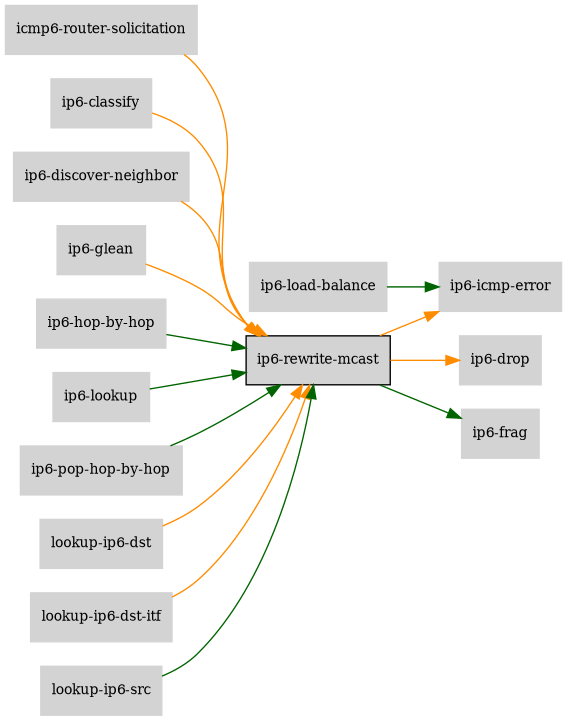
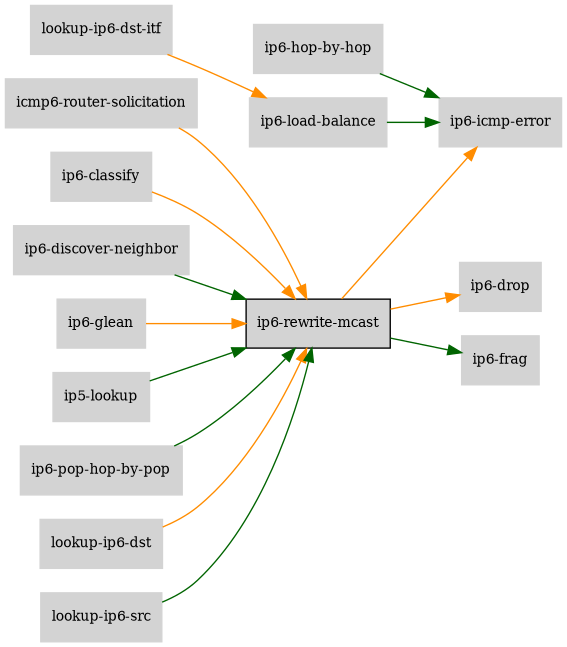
  digraph {
    rankdir=LR
    node [color=lightgray fillcolor=lightgray fontcolor=black fontsize=10 shape=box style=filled]
    edge [color=darkorange fontsize=8]
    "ip6-rewrite-mcast" [color=black]
    "ip6-drop"
    "ip6-icmp-error"
    "ip6-frag"
    "icmp6-router-solicitation"
    "ip6-classify"
    "ip6-discover-neighbor"
    "ip6-glean"
    "ip6-hop-by-hop"
    "ip6-load-balance"
-   "ip6-lookup"
-   "ip6-pop-hop-by-hop"
+   "ip6-lookup" [label="ip5-lookup"]
+   "ip6-pop-hop-by-hop" [label="ip6-pop-hop-by-pop"]
    "lookup-ip6-dst"
    "lookup-ip6-dst-itf"
    "lookup-ip6-src"
    "ip6-rewrite-mcast" -> "ip6-drop"
    "ip6-rewrite-mcast" -> "ip6-icmp-error"
    "ip6-rewrite-mcast" -> "ip6-frag" [color=darkgreen]
    "icmp6-router-solicitation" -> "ip6-rewrite-mcast"
    "ip6-classify" -> "ip6-rewrite-mcast"
-   "ip6-discover-neighbor" -> "ip6-rewrite-mcast"
+   "ip6-discover-neighbor" -> "ip6-rewrite-mcast" [color=darkgreen]
    "ip6-glean" -> "ip6-rewrite-mcast"
-   "ip6-hop-by-hop" -> "ip6-rewrite-mcast" [color=darkgreen]
+   "ip6-hop-by-hop" -> "ip6-icmp-error" [color=darkgreen]
    "ip6-load-balance" -> "ip6-icmp-error" [color=darkgreen]
    "ip6-lookup" -> "ip6-rewrite-mcast" [color=darkgreen]
    "ip6-pop-hop-by-hop" -> "ip6-rewrite-mcast" [color=darkgreen]
    "lookup-ip6-dst" -> "ip6-rewrite-mcast"
-   "lookup-ip6-dst-itf" -> "ip6-rewrite-mcast"
+   "lookup-ip6-dst-itf" -> "ip6-load-balance"
    "lookup-ip6-src" -> "ip6-rewrite-mcast" [color=darkgreen]
  }
